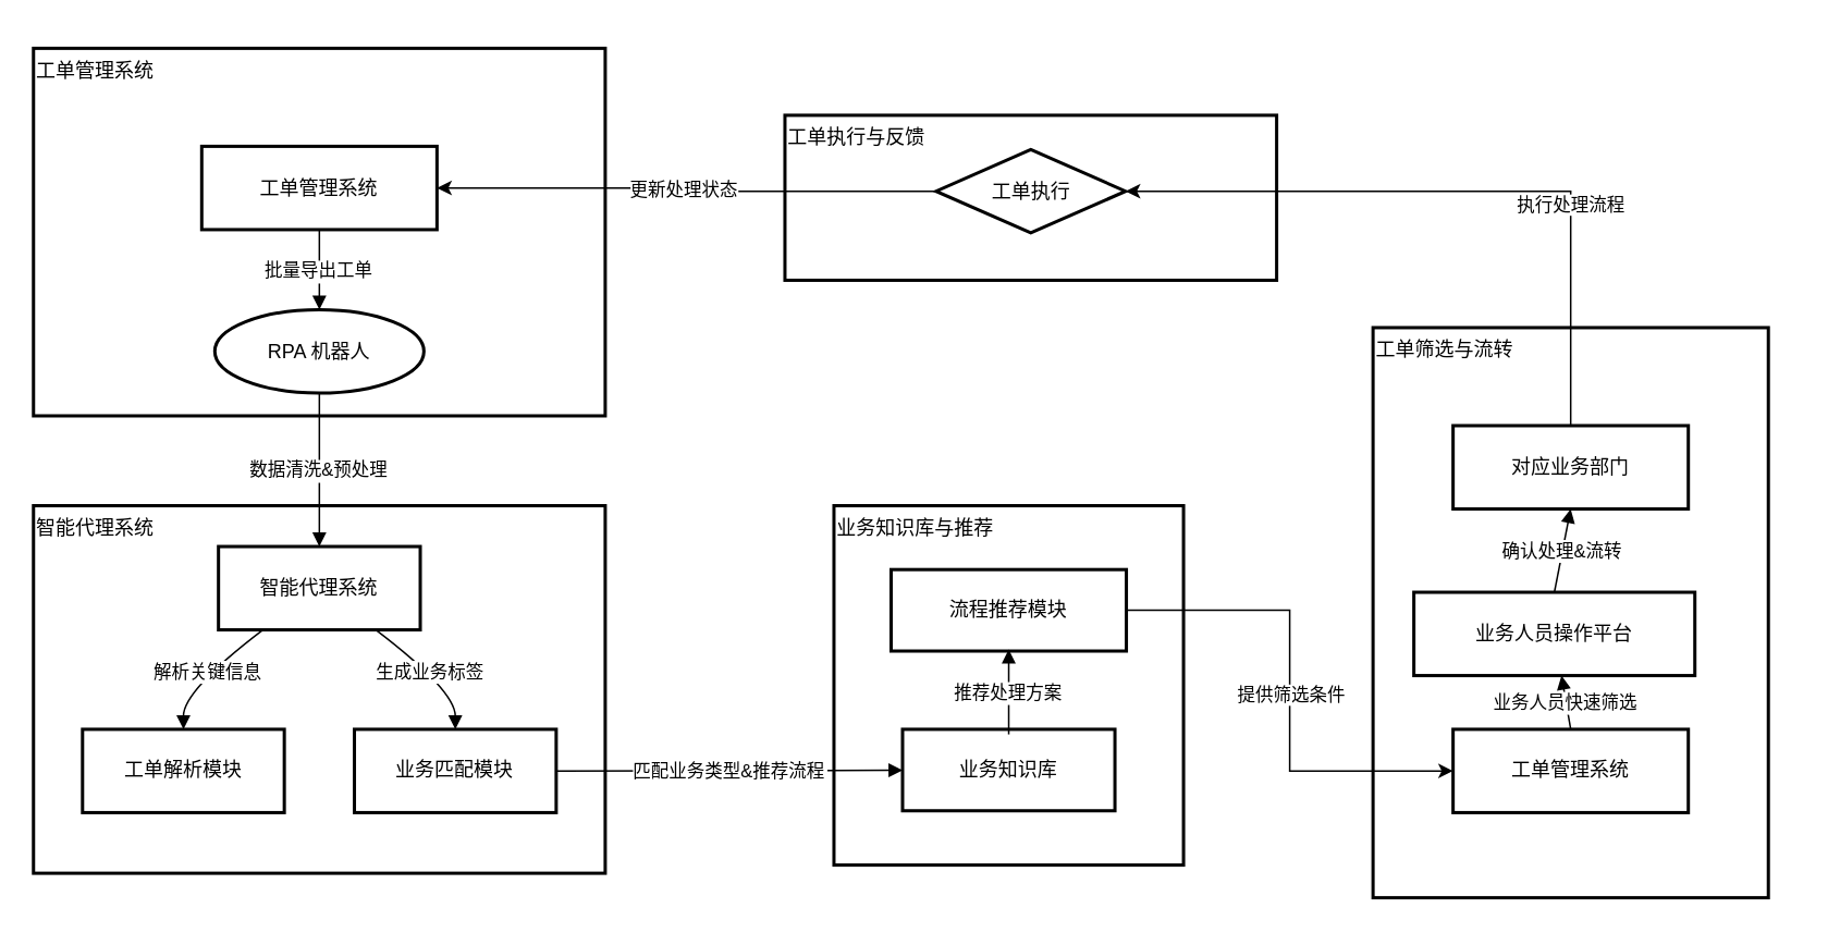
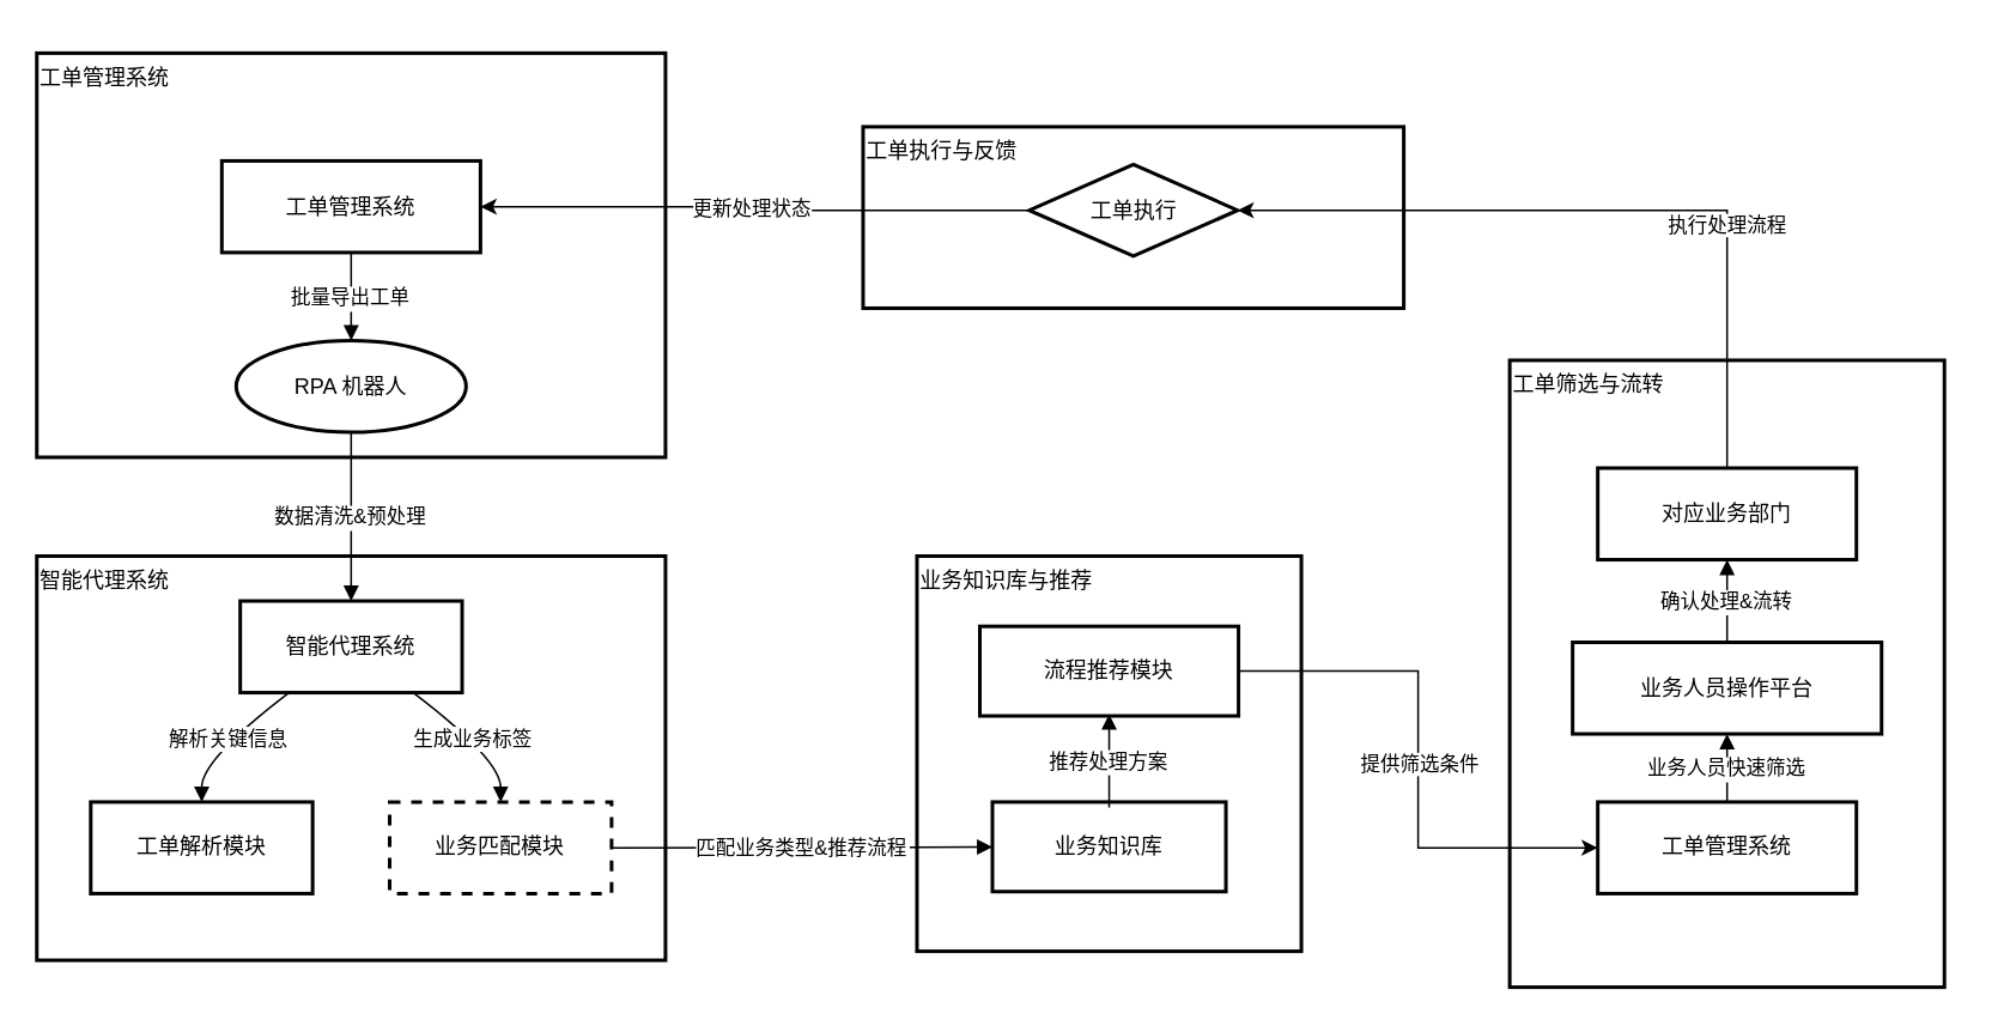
  <mxCell id="0" />
  <mxCell id="1" parent="0" />
  <mxCell id="2" value="" style="group;align=center;verticalAlign=top;" vertex="1" connectable="0" parent="1"><mxGeometry x="740" y="20" width="357" height="509" as="geometry" /></mxCell>
  <mxCell id="3" value="" style="group;align=center;verticalAlign=top;" vertex="1" connectable="0" parent="2"><mxGeometry x="-260" y="50" width="301" height="101" as="geometry" /></mxCell>
  <mxCell id="4" value="工单执行与反馈" style="whiteSpace=wrap;strokeWidth=2;align=left;verticalAlign=top;" vertex="1" parent="3"><mxGeometry width="301" height="101" as="geometry" /></mxCell>
  <mxCell id="5" value="工单执行" style="rhombus;whiteSpace=wrap;strokeWidth=2;" vertex="1" parent="3"><mxGeometry x="92.5" y="21" width="116" height="51" as="geometry" /></mxCell>
  <mxCell id="6" value="工单筛选与流转" style="whiteSpace=wrap;strokeWidth=2;align=left;verticalAlign=top;" vertex="1" parent="2"><mxGeometry x="100" y="180" width="242" height="349" as="geometry" /></mxCell>
  <mxCell id="7" style="edgeStyle=orthogonalEdgeStyle;rounded=0;orthogonalLoop=1;jettySize=auto;html=1;exitX=0.5;exitY=0;exitDx=0;exitDy=0;entryX=1;entryY=0.5;entryDx=0;entryDy=0;" edge="1" parent="2" source="9" target="5"><mxGeometry relative="1" as="geometry" /></mxCell>
  <mxCell id="8" value="执行处理流程" style="edgeLabel;html=1;align=center;verticalAlign=middle;resizable=0;points=[];" vertex="1" connectable="0" parent="7"><mxGeometry x="-0.345" y="1" relative="1" as="geometry"><mxPoint as="offset" /></mxGeometry></mxCell>
  <mxCell id="9" value="对应业务部门" style="whiteSpace=wrap;strokeWidth=2;" vertex="1" parent="2"><mxGeometry x="149" y="240" width="144" height="51" as="geometry" /></mxCell>
  <mxCell id="10" value="工单管理系统" style="whiteSpace=wrap;strokeWidth=2;" vertex="1" parent="2"><mxGeometry x="149" y="425.889" width="144" height="51" as="geometry" /></mxCell>
  <mxCell id="11" value="业务人员快速筛选" style="curved=1;startArrow=none;endArrow=block;exitX=0.5;exitY=0;rounded=0;exitDx=0;exitDy=0;" edge="1" parent="2" source="10" target="12"><mxGeometry relative="1" as="geometry"><Array as="points" /></mxGeometry></mxCell>
- <mxCell id="12" value="业务人员操作平台" style="whiteSpace=wrap;strokeWidth=2;" vertex="1" parent="2"><mxGeometry x="125" y="342" width="172" height="51" as="geometry" /></mxCell>
+ <mxCell id="12" value="业务人员操作平台" style="whiteSpace=wrap;strokeWidth=2;" vertex="1" parent="2"><mxGeometry x="135" y="337" width="172" height="51" as="geometry" /></mxCell>
  <mxCell id="13" value="确认处理&amp;流转" style="curved=1;startArrow=none;endArrow=block;exitX=0.5;exitY=0;entryX=0.5;entryY=1;rounded=0;exitDx=0;exitDy=0;entryDx=0;entryDy=0;" edge="1" parent="2" source="12" target="9"><mxGeometry relative="1" as="geometry"><Array as="points" /></mxGeometry></mxCell>
  <mxCell id="14" value="" style="group;verticalAlign=top;align=left;" vertex="1" connectable="0" parent="1"><mxGeometry x="510" y="309" width="214" height="220" as="geometry" /></mxCell>
  <mxCell id="15" value="业务知识库与推荐" style="whiteSpace=wrap;strokeWidth=2;align=left;verticalAlign=top;" vertex="1" parent="14"><mxGeometry width="214" height="220" as="geometry" /></mxCell>
  <mxCell id="16" value="流程推荐模块" style="whiteSpace=wrap;strokeWidth=2;" vertex="1" parent="14"><mxGeometry x="35" y="39.111" width="144" height="49.867" as="geometry" /></mxCell>
  <mxCell id="17" value="业务知识库" style="whiteSpace=wrap;strokeWidth=2;" vertex="1" parent="14"><mxGeometry x="42" y="136.889" width="130" height="49.867" as="geometry" /></mxCell>
  <mxCell id="18" value="推荐处理方案" style="curved=1;startArrow=none;endArrow=block;rounded=0;" edge="1" parent="14"><mxGeometry relative="1" as="geometry"><Array as="points" /><mxPoint x="107" y="140" as="sourcePoint" /><mxPoint x="107" y="88" as="targetPoint" /></mxGeometry></mxCell>
  <mxCell id="19" value="" style="group;align=center;verticalAlign=top;" vertex="1" connectable="0" parent="1"><mxGeometry x="20" y="309" width="350" height="225" as="geometry" /></mxCell>
  <mxCell id="20" value="智能代理系统" style="whiteSpace=wrap;strokeWidth=2;verticalAlign=top;align=left;" vertex="1" parent="19"><mxGeometry width="350" height="225" as="geometry" /></mxCell>
  <mxCell id="21" value="智能代理系统" style="whiteSpace=wrap;strokeWidth=2;" vertex="1" parent="19"><mxGeometry x="113.235" y="25" width="123.529" height="51" as="geometry" /></mxCell>
  <mxCell id="22" value="工单解析模块" style="whiteSpace=wrap;strokeWidth=2;" vertex="1" parent="19"><mxGeometry x="30.025" y="136.889" width="123.529" height="51" as="geometry" /></mxCell>
- <mxCell id="23" value="业务匹配模块" style="whiteSpace=wrap;strokeWidth=2;" vertex="1" parent="19"><mxGeometry x="196.446" y="136.889" width="123.529" height="51" as="geometry" /></mxCell>
+ <mxCell id="23" value="业务匹配模块" style="whiteSpace=wrap;strokeWidth=2;dashed=1;" vertex="1" parent="19"><mxGeometry x="196.446" y="136.889" width="123.529" height="51" as="geometry" /></mxCell>
  <mxCell id="24" value="解析关键信息" style="curved=1;startArrow=none;endArrow=block;exitX=0.22;exitY=1;entryX=0.5;entryY=0;rounded=0;" edge="1" parent="19" source="21" target="22"><mxGeometry relative="1" as="geometry"><Array as="points"><mxPoint x="91.789" y="113" /></Array></mxGeometry></mxCell>
  <mxCell id="25" value="生成业务标签" style="curved=1;startArrow=none;endArrow=block;exitX=0.78;exitY=1;entryX=0.5;entryY=0;rounded=0;" edge="1" parent="19" source="21" target="23"><mxGeometry relative="1" as="geometry"><Array as="points"><mxPoint x="258.211" y="113" /></Array></mxGeometry></mxCell>
  <mxCell id="26" value="" style="group;align=left;" vertex="1" connectable="0" parent="1"><mxGeometry x="20" y="29" width="350" height="225" as="geometry" /></mxCell>
  <mxCell id="27" value="工单管理系统" style="whiteSpace=wrap;strokeWidth=2;align=left;verticalAlign=top;" vertex="1" parent="26"><mxGeometry width="350" height="225" as="geometry" /></mxCell>
  <mxCell id="28" value="工单管理系统" style="whiteSpace=wrap;strokeWidth=2;" vertex="1" parent="26"><mxGeometry x="103" y="60" width="144" height="51" as="geometry" /></mxCell>
  <mxCell id="29" value="RPA 机器人" style="ellipse;whiteSpace=wrap;strokeWidth=2;" vertex="1" parent="26"><mxGeometry x="111" y="160" width="128" height="51" as="geometry" /></mxCell>
  <mxCell id="30" value="批量导出工单" style="curved=1;startArrow=none;endArrow=block;exitX=0.5;exitY=1;entryX=0.5;entryY=0;rounded=0;exitDx=0;exitDy=0;" edge="1" parent="26" source="28" target="29"><mxGeometry relative="1" as="geometry"><Array as="points" /></mxGeometry></mxCell>
  <mxCell id="31" value="数据清洗&amp;预处理" style="curved=1;startArrow=none;endArrow=block;exitX=0.5;exitY=1;entryX=0.5;entryY=0;rounded=0;" edge="1" parent="1" source="29" target="21"><mxGeometry relative="1" as="geometry"><Array as="points" /></mxGeometry></mxCell>
  <mxCell id="32" value="匹配业务类型&amp;推荐流程" style="curved=1;startArrow=none;endArrow=block;exitX=1;exitY=0.5;rounded=0;exitDx=0;exitDy=0;" edge="1" parent="1" source="23" target="17"><mxGeometry relative="1" as="geometry"><Array as="points" /></mxGeometry></mxCell>
  <mxCell id="33" style="edgeStyle=orthogonalEdgeStyle;rounded=0;orthogonalLoop=1;jettySize=auto;html=1;exitX=1;exitY=0.5;exitDx=0;exitDy=0;entryX=0;entryY=0.5;entryDx=0;entryDy=0;" edge="1" parent="1" source="16" target="10"><mxGeometry relative="1" as="geometry" /></mxCell>
  <mxCell id="34" value="提供筛选条件" style="edgeLabel;html=1;align=center;verticalAlign=middle;resizable=0;points=[];" vertex="1" connectable="0" parent="33"><mxGeometry x="0.021" relative="1" as="geometry"><mxPoint as="offset" /></mxGeometry></mxCell>
  <mxCell id="35" style="edgeStyle=orthogonalEdgeStyle;rounded=0;orthogonalLoop=1;jettySize=auto;html=1;exitX=0;exitY=0.5;exitDx=0;exitDy=0;" edge="1" parent="1" source="5" target="28"><mxGeometry relative="1" as="geometry" /></mxCell>
  <mxCell id="36" value="更新处理状态" style="edgeLabel;html=1;align=center;verticalAlign=middle;resizable=0;points=[];" vertex="1" connectable="0" parent="35"><mxGeometry x="0.004" y="3" relative="1" as="geometry"><mxPoint x="1" as="offset" /></mxGeometry></mxCell>
